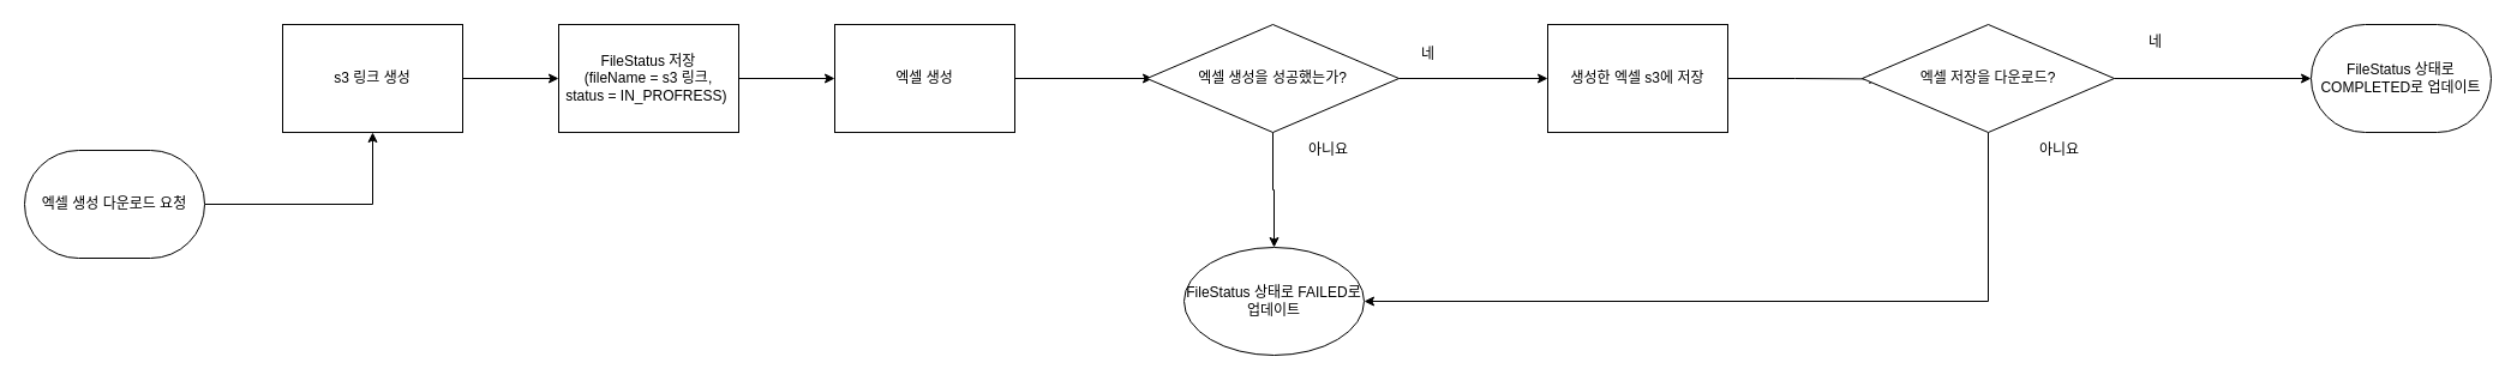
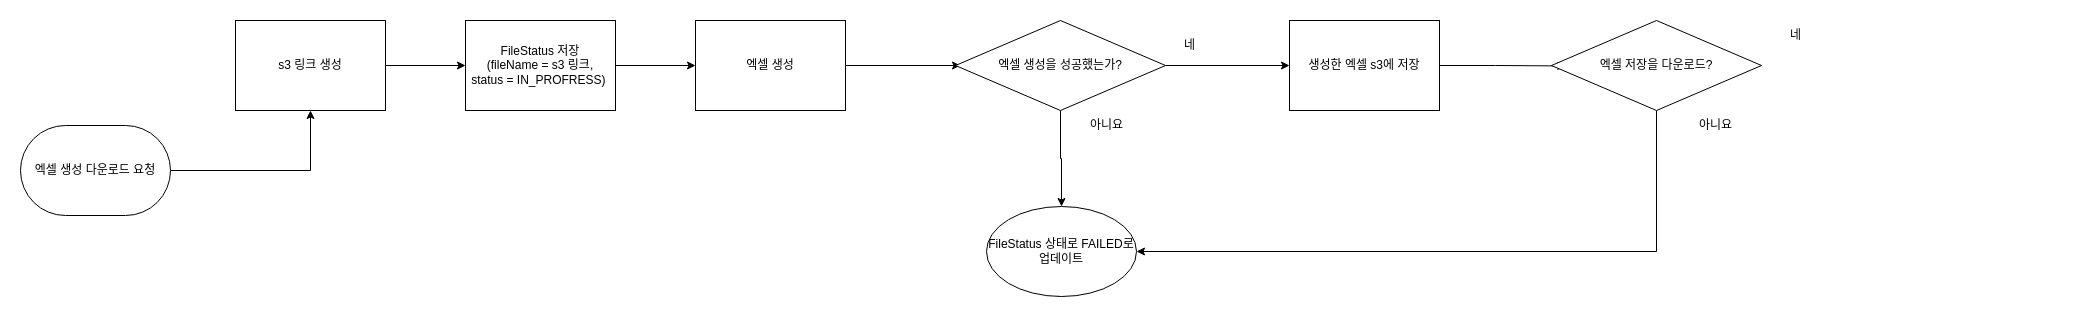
  <mxCell id="0" />
  <mxCell id="1" parent="0" />
  <mxCell id="2" value="" style="edgeStyle=orthogonalEdgeStyle;rounded=0;orthogonalLoop=1;jettySize=auto;html=1;fontFamily=Helvetica;" edge="1" parent="1" source="3" target="5"><mxGeometry relative="1" as="geometry" /></mxCell>
  <mxCell id="3" value="엑셀 생성 다운로드 요청" style="rounded=1;whiteSpace=wrap;html=1;arcSize=50;fontFamily=Helvetica;" vertex="1" parent="1"><mxGeometry x="20" y="125" width="150" height="90" as="geometry" /></mxCell>
  <mxCell id="4" value="" style="edgeStyle=orthogonalEdgeStyle;rounded=0;orthogonalLoop=1;jettySize=auto;html=1;" edge="1" parent="1" source="5" target="9"><mxGeometry relative="1" as="geometry" /></mxCell>
  <mxCell id="5" value="s3 링크 생성" style="whiteSpace=wrap;html=1;rounded=1;strokeColor=default;align=center;verticalAlign=middle;fontFamily=Helvetica;fontSize=12;fontColor=default;fillColor=default;arcSize=0;" vertex="1" parent="1"><mxGeometry x="235" y="20" width="150" height="90" as="geometry" /></mxCell>
  <mxCell id="6" value="아니요" style="text;html=1;align=center;verticalAlign=middle;resizable=0;points=[];autosize=1;strokeColor=none;fillColor=none;fontFamily=Helvetica;" vertex="1" parent="1"><mxGeometry x="1076" y="110" width="60" height="30" as="geometry" /></mxCell>
  <mxCell id="7" value="네" style="text;html=1;align=center;verticalAlign=middle;resizable=0;points=[];autosize=1;strokeColor=none;fillColor=none;fontFamily=Helvetica;" vertex="1" parent="1"><mxGeometry x="1168.57" y="30" width="40" height="30" as="geometry" /></mxCell>
  <mxCell id="8" value="" style="edgeStyle=orthogonalEdgeStyle;rounded=0;orthogonalLoop=1;jettySize=auto;html=1;" edge="1" parent="1" source="9" target="11"><mxGeometry relative="1" as="geometry" /></mxCell>
  <mxCell id="9" value="FileStatus 저장&lt;div&gt;(fileName = s3 링크,&lt;/div&gt;&lt;div&gt;status = IN_PROFRESS)&amp;nbsp;&lt;/div&gt;" style="whiteSpace=wrap;html=1;rounded=1;strokeColor=default;align=center;verticalAlign=middle;fontFamily=Helvetica;fontSize=12;fontColor=default;fillColor=default;arcSize=0;" vertex="1" parent="1"><mxGeometry x="465" y="20" width="150" height="90" as="geometry" /></mxCell>
  <mxCell id="10" value="" style="edgeStyle=orthogonalEdgeStyle;rounded=0;orthogonalLoop=1;jettySize=auto;html=1;" edge="1" parent="1" source="11"><mxGeometry relative="1" as="geometry"><mxPoint x="960" y="65" as="targetPoint" /></mxGeometry></mxCell>
  <mxCell id="11" value="엑셀 생성" style="whiteSpace=wrap;html=1;rounded=1;strokeColor=default;align=center;verticalAlign=middle;fontFamily=Helvetica;fontSize=12;fontColor=default;fillColor=default;arcSize=0;" vertex="1" parent="1"><mxGeometry x="695" y="20" width="150" height="90" as="geometry" /></mxCell>
  <mxCell id="12" value="" style="edgeStyle=orthogonalEdgeStyle;rounded=0;orthogonalLoop=1;jettySize=auto;html=1;entryX=0;entryY=0.5;entryDx=0;entryDy=0;" edge="1" parent="1" source="14" target="17"><mxGeometry relative="1" as="geometry"><mxPoint x="1290" y="65" as="targetPoint" /></mxGeometry></mxCell>
  <mxCell id="13" value="" style="edgeStyle=orthogonalEdgeStyle;rounded=0;orthogonalLoop=1;jettySize=auto;html=1;" edge="1" parent="1" source="14" target="15"><mxGeometry relative="1" as="geometry"><mxPoint x="1060" y="205" as="targetPoint" /></mxGeometry></mxCell>
  <mxCell id="14" value="엑셀 생성을 성공했는가?" style="rhombus;whiteSpace=wrap;html=1;rounded=1;arcSize=0;fontFamily=Helvetica;" vertex="1" parent="1"><mxGeometry x="955" y="20" width="210" height="90" as="geometry" /></mxCell>
  <mxCell id="15" value="FileStatus 상태로 FAILED로 업데이트" style="ellipse;whiteSpace=wrap;html=1;strokeColor=default;align=center;verticalAlign=middle;fontFamily=Helvetica;fontSize=12;fontColor=default;fillColor=default;arcSize=50;" vertex="1" parent="1"><mxGeometry x="986" y="206" width="150" height="90" as="geometry" /></mxCell>
  <mxCell id="16" value="" style="edgeStyle=orthogonalEdgeStyle;rounded=0;orthogonalLoop=1;jettySize=auto;html=1;fontFamily=Helvetica;fontSize=12;fontColor=default;entryX=0.068;entryY=0.505;entryDx=0;entryDy=0;entryPerimeter=0;" edge="1" parent="1" source="17" target="20"><mxGeometry relative="1" as="geometry"><mxPoint x="1554" y="65" as="targetPoint" /></mxGeometry></mxCell>
  <mxCell id="17" value="생성한 엑셀 s3에 저장" style="whiteSpace=wrap;html=1;rounded=1;strokeColor=default;align=center;verticalAlign=middle;fontFamily=Helvetica;fontSize=12;fontColor=default;fillColor=default;arcSize=0;" vertex="1" parent="1"><mxGeometry x="1289" y="20" width="150" height="90" as="geometry" /></mxCell>
  <mxCell id="18" value="" style="edgeStyle=orthogonalEdgeStyle;rounded=0;orthogonalLoop=1;jettySize=auto;html=1;fontFamily=Helvetica;fontSize=12;fontColor=default;entryX=1;entryY=0.5;entryDx=0;entryDy=0;" edge="1" parent="1" source="20" target="15"><mxGeometry relative="1" as="geometry"><mxPoint x="1656" y="235" as="targetPoint" /><Array as="points"><mxPoint x="1656" y="251" /></Array></mxGeometry></mxCell>
- <mxCell id="19" value="" style="edgeStyle=orthogonalEdgeStyle;rounded=0;orthogonalLoop=1;jettySize=auto;html=1;fontFamily=Helvetica;fontSize=12;fontColor=default;" edge="1" parent="1" source="20" target="23"><mxGeometry relative="1" as="geometry" /></mxCell>
  <mxCell id="20" value="엑셀 저장을 다운로드?" style="rhombus;whiteSpace=wrap;html=1;rounded=1;arcSize=0;fontFamily=Helvetica;" vertex="1" parent="1"><mxGeometry x="1551" y="20" width="210" height="90" as="geometry" /></mxCell>
  <mxCell id="21" value="아니요" style="text;html=1;align=center;verticalAlign=middle;resizable=0;points=[];autosize=1;strokeColor=none;fillColor=none;fontFamily=Helvetica;" vertex="1" parent="1"><mxGeometry x="1685" y="110" width="60" height="30" as="geometry" /></mxCell>
  <mxCell id="22" value="네" style="text;html=1;align=center;verticalAlign=middle;resizable=0;points=[];autosize=1;strokeColor=none;fillColor=none;fontFamily=Helvetica;" vertex="1" parent="1"><mxGeometry x="1775" y="20" width="40" height="30" as="geometry" /></mxCell>
- <mxCell id="23" value="FileStatus 상태로 COMPLETED로 업데이트" style="whiteSpace=wrap;html=1;rounded=1;strokeColor=default;align=center;verticalAlign=middle;fontFamily=Helvetica;fontSize=12;fontColor=default;fillColor=default;arcSize=50;" vertex="1" parent="1"><mxGeometry x="1925" y="20" width="150" height="90" as="geometry" /></mxCell>
